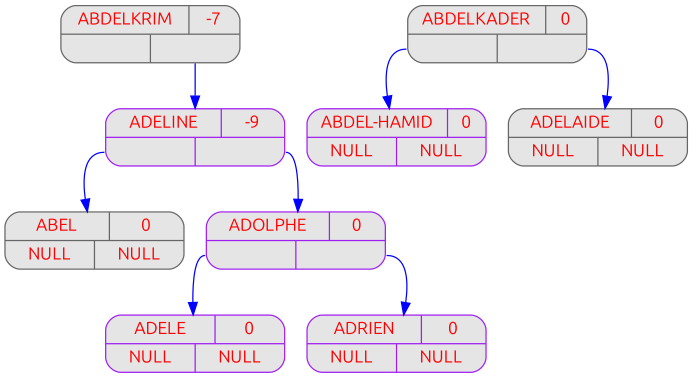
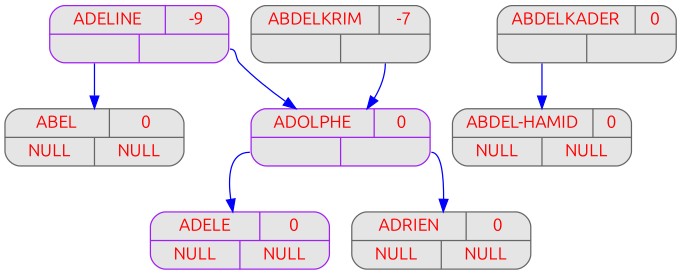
  digraph {
    fontname=Ubuntu
    node [color=gray40 fillcolor=grey90 fontcolor=red fontname=Ubuntu fontsize=14 shape=record style="rounded, filled"]
    edge [color=blue fontname=Ubuntu tailport=d]
    n1 [label="{{<c> ABDELKRIM\n | <b> -7} | { <g> | <d>}}" width=2]
    n2 [color=purple label="{{<c> ADELINE\n | <b> -9} | { <g> | <d>}}" width=2]
    n3 [label="{{<c> ABDELKADER\n | <b> 0} | { <g> | <d>}}" width=2]
-   n4 [color=purple label="{{<c> ABDEL-HAMID\n | <b> 0} | { <g> NULL | <d> NULL}}" width=2]
-   n5 [label="{{<c> ADELAIDE\n | <b> 0} | { <g> NULL | <d> NULL}}" width=2]
+   n4 [label="{{<c> ABDEL-HAMID\n | <b> 0} | { <g> NULL | <d> NULL}}" width=2]
    n6 [label="{{<c> ABEL\n | <b> 0} | { <g> NULL | <d> NULL}}" width=2]
    n7 [color=purple label="{{<c> ADOLPHE\n | <b> 0} | { <g> | <d>}}" width=2]
    n8 [color=purple label="{{<c> ADELE\n | <b> 0} | { <g> NULL | <d> NULL}}" width=2]
-   n9 [color=purple label="{{<c> ADRIEN\n | <b> 0} | { <g> NULL | <d> NULL}}" width=2]
-   n1 -> n2
+   n9 [label="{{<c> ADRIEN\n | <b> 0} | { <g> NULL | <d> NULL}}" width=2]
+   n1 -> n7
    n2 -> n6 [tailport=g]
    n2 -> n7
    n3 -> n4 [tailport=g]
-   n3 -> n5
    n7 -> n8 [tailport=g]
    n7 -> n9
  }
